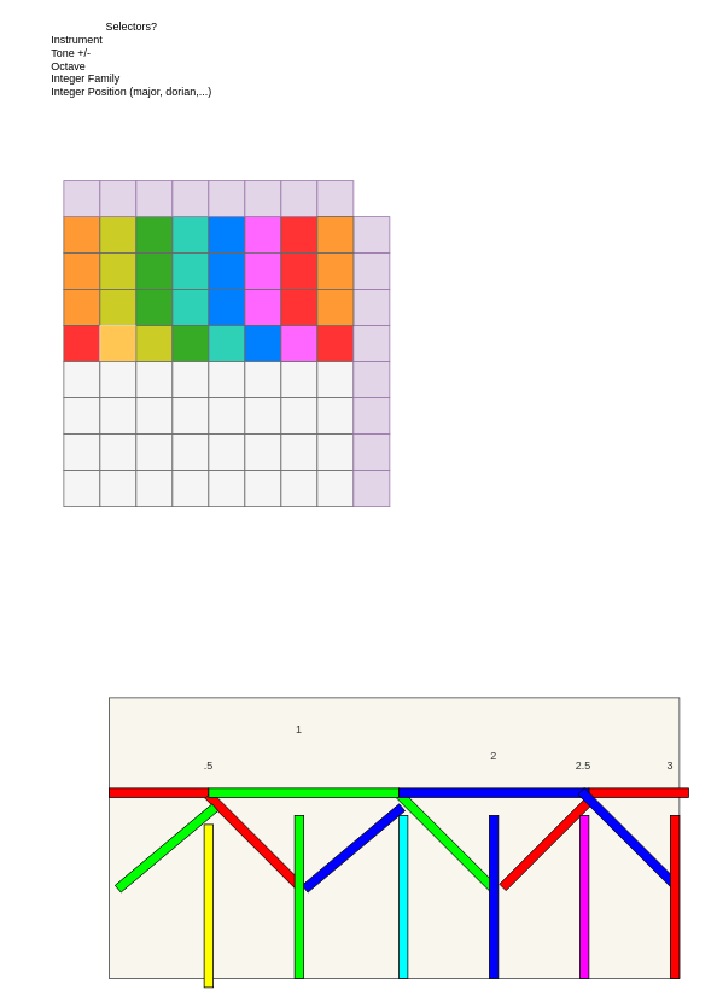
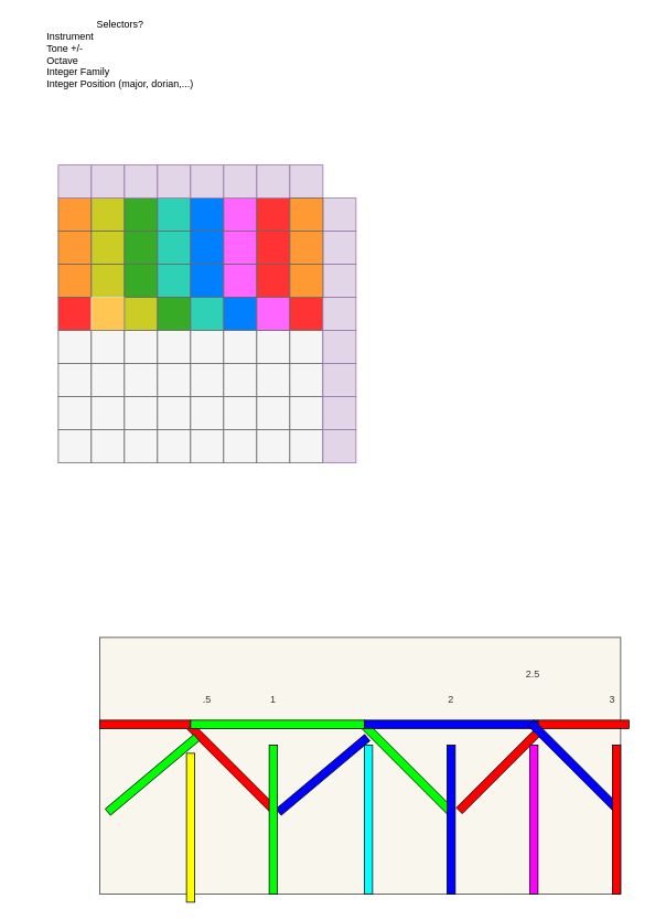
  <mxCell id="0" />
  <mxCell id="1" parent="0" />
  <mxCell id="2" value="" style="rounded=0;whiteSpace=wrap;html=1;fillColor=#FF9933;fontColor=#333333;strokeColor=#666666;" parent="1" vertex="1"><mxGeometry x="70" y="239" width="40" height="40" as="geometry" /></mxCell>
  <mxCell id="3" value="" style="rounded=0;whiteSpace=wrap;html=1;fillColor=#CCCC27;fontColor=#333333;strokeColor=#666666;" parent="1" vertex="1"><mxGeometry x="110" y="239" width="40" height="40" as="geometry" /></mxCell>
  <mxCell id="4" value="" style="rounded=0;whiteSpace=wrap;html=1;fillColor=#37AB26;fontColor=#333333;strokeColor=#666666;" parent="1" vertex="1"><mxGeometry x="150" y="239" width="40" height="40" as="geometry" /></mxCell>
  <mxCell id="5" value="" style="rounded=0;whiteSpace=wrap;html=1;fillColor=#2ED1B6;fontColor=#333333;strokeColor=#666666;" parent="1" vertex="1"><mxGeometry x="190" y="239" width="40" height="40" as="geometry" /></mxCell>
  <mxCell id="6" value="" style="rounded=0;whiteSpace=wrap;html=1;fillColor=#007FFF;fontColor=#333333;strokeColor=#666666;" parent="1" vertex="1"><mxGeometry x="230" y="239" width="40" height="40" as="geometry" /></mxCell>
  <mxCell id="7" value="" style="rounded=0;whiteSpace=wrap;html=1;fillColor=#FF66FF;fontColor=#333333;strokeColor=#666666;" parent="1" vertex="1"><mxGeometry x="270" y="239" width="40" height="41" as="geometry" /></mxCell>
  <mxCell id="8" value="" style="rounded=0;whiteSpace=wrap;html=1;fillColor=#FF3333;fontColor=#333333;strokeColor=#666666;" parent="1" vertex="1"><mxGeometry x="310" y="239" width="40" height="40" as="geometry" /></mxCell>
  <mxCell id="9" value="" style="rounded=0;whiteSpace=wrap;html=1;fillColor=#FF9933;fontColor=#333333;strokeColor=#666666;" parent="1" vertex="1"><mxGeometry x="70" y="279" width="40" height="40" as="geometry" /></mxCell>
  <mxCell id="10" value="" style="rounded=0;whiteSpace=wrap;html=1;fillColor=#CCCC27;fontColor=#333333;strokeColor=#666666;" parent="1" vertex="1"><mxGeometry x="110" y="279" width="40" height="40" as="geometry" /></mxCell>
  <mxCell id="11" value="" style="rounded=0;whiteSpace=wrap;html=1;fillColor=#37AB26;fontColor=#333333;strokeColor=#666666;" parent="1" vertex="1"><mxGeometry x="150" y="279" width="40" height="40" as="geometry" /></mxCell>
  <mxCell id="12" value="" style="rounded=0;whiteSpace=wrap;html=1;fillColor=#2ED1B6;fontColor=#333333;strokeColor=#666666;" parent="1" vertex="1"><mxGeometry x="190" y="279" width="40" height="40" as="geometry" /></mxCell>
  <mxCell id="13" value="" style="rounded=0;whiteSpace=wrap;html=1;fillColor=#007FFF;fontColor=#333333;strokeColor=#666666;" parent="1" vertex="1"><mxGeometry x="230" y="279" width="40" height="40" as="geometry" /></mxCell>
  <mxCell id="14" value="" style="rounded=0;whiteSpace=wrap;html=1;fillColor=#FF66FF;fontColor=#333333;strokeColor=#666666;" parent="1" vertex="1"><mxGeometry x="270" y="279" width="40" height="40" as="geometry" /></mxCell>
  <mxCell id="15" value="" style="rounded=0;whiteSpace=wrap;html=1;fillColor=#FF3333;fontColor=#333333;strokeColor=#666666;" parent="1" vertex="1"><mxGeometry x="310" y="279" width="40" height="40" as="geometry" /></mxCell>
  <mxCell id="16" value="" style="rounded=0;whiteSpace=wrap;html=1;fillColor=#FF9933;fontColor=#333333;strokeColor=#666666;" parent="1" vertex="1"><mxGeometry x="70" y="319" width="40" height="40" as="geometry" /></mxCell>
  <mxCell id="17" value="" style="rounded=0;whiteSpace=wrap;html=1;fillColor=#CCCC27;fontColor=#333333;strokeColor=#666666;" parent="1" vertex="1"><mxGeometry x="110" y="319" width="40" height="40" as="geometry" /></mxCell>
  <mxCell id="18" value="" style="rounded=0;whiteSpace=wrap;html=1;fillColor=#37AB26;fontColor=#333333;strokeColor=#666666;" parent="1" vertex="1"><mxGeometry x="150" y="319" width="40" height="40" as="geometry" /></mxCell>
  <mxCell id="19" value="" style="rounded=0;whiteSpace=wrap;html=1;fillColor=#2ED1B6;fontColor=#333333;strokeColor=#666666;" parent="1" vertex="1"><mxGeometry x="190" y="319" width="40" height="40" as="geometry" /></mxCell>
  <mxCell id="20" value="" style="rounded=0;whiteSpace=wrap;html=1;fillColor=#007FFF;fontColor=#333333;strokeColor=#666666;" parent="1" vertex="1"><mxGeometry x="230" y="319" width="40" height="40" as="geometry" /></mxCell>
  <mxCell id="21" value="" style="rounded=0;whiteSpace=wrap;html=1;fillColor=#FF66FF;fontColor=#333333;strokeColor=#666666;" parent="1" vertex="1"><mxGeometry x="270" y="319" width="40" height="40" as="geometry" /></mxCell>
  <mxCell id="22" value="" style="rounded=0;whiteSpace=wrap;html=1;fillColor=#FF3333;fontColor=#333333;strokeColor=#666666;" parent="1" vertex="1"><mxGeometry x="310" y="319" width="40" height="40" as="geometry" /></mxCell>
  <mxCell id="23" value="" style="rounded=0;whiteSpace=wrap;html=1;fillColor=#FF3333;fontColor=#333333;strokeColor=#666666;" parent="1" vertex="1"><mxGeometry x="70" y="359" width="40" height="40" as="geometry" /></mxCell>
  <mxCell id="24" value="" style="rounded=0;whiteSpace=wrap;html=1;fillColor=#FFC654;fontColor=#333333;strokeColor=#E6E6E6;" parent="1" vertex="1"><mxGeometry x="110" y="359" width="40" height="40" as="geometry" /></mxCell>
  <mxCell id="25" value="" style="rounded=0;whiteSpace=wrap;html=1;fillColor=#CCCC27;fontColor=#333333;strokeColor=#666666;" parent="1" vertex="1"><mxGeometry x="150" y="359" width="40" height="40" as="geometry" /></mxCell>
  <mxCell id="26" value="" style="rounded=0;whiteSpace=wrap;html=1;fillColor=#37AB26;fontColor=#333333;strokeColor=#666666;" parent="1" vertex="1"><mxGeometry x="190" y="359" width="40" height="40" as="geometry" /></mxCell>
  <mxCell id="27" value="" style="rounded=0;whiteSpace=wrap;html=1;fillColor=#2ED1B6;fontColor=#333333;strokeColor=#666666;" parent="1" vertex="1"><mxGeometry x="230" y="359" width="40" height="40" as="geometry" /></mxCell>
  <mxCell id="28" value="" style="rounded=0;whiteSpace=wrap;html=1;fillColor=#007FFF;fontColor=#333333;strokeColor=#666666;" parent="1" vertex="1"><mxGeometry x="270" y="359" width="40" height="40" as="geometry" /></mxCell>
  <mxCell id="29" value="" style="rounded=0;whiteSpace=wrap;html=1;fillColor=#FF66FF;fontColor=#333333;strokeColor=#666666;" parent="1" vertex="1"><mxGeometry x="310" y="359" width="40" height="40" as="geometry" /></mxCell>
  <mxCell id="30" value="" style="rounded=0;whiteSpace=wrap;html=1;fillColor=#FF3333;fontColor=#333333;strokeColor=#666666;" parent="1" vertex="1"><mxGeometry x="350" y="359" width="40" height="40" as="geometry" /></mxCell>
  <mxCell id="31" value="" style="rounded=0;whiteSpace=wrap;html=1;fillColor=#f5f5f5;fontColor=#333333;strokeColor=#666666;" parent="1" vertex="1"><mxGeometry x="70" y="399" width="40" height="40" as="geometry" /></mxCell>
  <mxCell id="32" value="" style="rounded=0;whiteSpace=wrap;html=1;fillColor=#f5f5f5;fontColor=#333333;strokeColor=#666666;" parent="1" vertex="1"><mxGeometry x="110" y="399" width="40" height="40" as="geometry" /></mxCell>
  <mxCell id="33" value="" style="rounded=0;whiteSpace=wrap;html=1;fillColor=#f5f5f5;fontColor=#333333;strokeColor=#666666;" parent="1" vertex="1"><mxGeometry x="150" y="399" width="40" height="40" as="geometry" /></mxCell>
  <mxCell id="34" value="" style="rounded=0;whiteSpace=wrap;html=1;fillColor=#f5f5f5;fontColor=#333333;strokeColor=#666666;" parent="1" vertex="1"><mxGeometry x="190" y="399" width="40" height="40" as="geometry" /></mxCell>
  <mxCell id="35" value="" style="rounded=0;whiteSpace=wrap;html=1;fillColor=#f5f5f5;fontColor=#333333;strokeColor=#666666;" parent="1" vertex="1"><mxGeometry x="230" y="399" width="40" height="40" as="geometry" /></mxCell>
  <mxCell id="36" value="" style="rounded=0;whiteSpace=wrap;html=1;fillColor=#f5f5f5;fontColor=#333333;strokeColor=#666666;" parent="1" vertex="1"><mxGeometry x="270" y="399" width="40" height="40" as="geometry" /></mxCell>
  <mxCell id="37" value="" style="rounded=0;whiteSpace=wrap;html=1;fillColor=#f5f5f5;fontColor=#333333;strokeColor=#666666;" parent="1" vertex="1"><mxGeometry x="310" y="399" width="40" height="40" as="geometry" /></mxCell>
  <mxCell id="38" value="" style="rounded=0;whiteSpace=wrap;html=1;fillColor=#f5f5f5;fontColor=#333333;strokeColor=#666666;" parent="1" vertex="1"><mxGeometry x="350" y="399" width="40" height="40" as="geometry" /></mxCell>
  <mxCell id="39" value="" style="rounded=0;whiteSpace=wrap;html=1;fillColor=#f5f5f5;fontColor=#333333;strokeColor=#666666;" parent="1" vertex="1"><mxGeometry x="70" y="439" width="40" height="40" as="geometry" /></mxCell>
  <mxCell id="40" value="" style="rounded=0;whiteSpace=wrap;html=1;fillColor=#f5f5f5;fontColor=#333333;strokeColor=#666666;" parent="1" vertex="1"><mxGeometry x="110" y="439" width="40" height="40" as="geometry" /></mxCell>
  <mxCell id="41" value="" style="rounded=0;whiteSpace=wrap;html=1;fillColor=#f5f5f5;fontColor=#333333;strokeColor=#666666;" parent="1" vertex="1"><mxGeometry x="150" y="439" width="40" height="40" as="geometry" /></mxCell>
  <mxCell id="42" value="" style="rounded=0;whiteSpace=wrap;html=1;fillColor=#f5f5f5;fontColor=#333333;strokeColor=#666666;" parent="1" vertex="1"><mxGeometry x="190" y="439" width="40" height="40" as="geometry" /></mxCell>
  <mxCell id="43" value="" style="rounded=0;whiteSpace=wrap;html=1;fillColor=#f5f5f5;fontColor=#333333;strokeColor=#666666;" parent="1" vertex="1"><mxGeometry x="230" y="439" width="40" height="40" as="geometry" /></mxCell>
  <mxCell id="44" value="" style="rounded=0;whiteSpace=wrap;html=1;fillColor=#f5f5f5;fontColor=#333333;strokeColor=#666666;" parent="1" vertex="1"><mxGeometry x="270" y="439" width="40" height="40" as="geometry" /></mxCell>
  <mxCell id="45" value="" style="rounded=0;whiteSpace=wrap;html=1;fillColor=#f5f5f5;fontColor=#333333;strokeColor=#666666;" parent="1" vertex="1"><mxGeometry x="310" y="439" width="40" height="40" as="geometry" /></mxCell>
  <mxCell id="46" value="" style="rounded=0;whiteSpace=wrap;html=1;fillColor=#f5f5f5;fontColor=#333333;strokeColor=#666666;" parent="1" vertex="1"><mxGeometry x="350" y="439" width="40" height="40" as="geometry" /></mxCell>
  <mxCell id="47" value="" style="rounded=0;whiteSpace=wrap;html=1;fillColor=#f5f5f5;fontColor=#333333;strokeColor=#666666;" parent="1" vertex="1"><mxGeometry x="70" y="479" width="40" height="40" as="geometry" /></mxCell>
  <mxCell id="48" value="" style="rounded=0;whiteSpace=wrap;html=1;fillColor=#f5f5f5;fontColor=#333333;strokeColor=#666666;" parent="1" vertex="1"><mxGeometry x="110" y="479" width="40" height="40" as="geometry" /></mxCell>
  <mxCell id="49" value="" style="rounded=0;whiteSpace=wrap;html=1;fillColor=#f5f5f5;fontColor=#333333;strokeColor=#666666;" parent="1" vertex="1"><mxGeometry x="150" y="479" width="40" height="40" as="geometry" /></mxCell>
  <mxCell id="50" value="" style="rounded=0;whiteSpace=wrap;html=1;fillColor=#f5f5f5;fontColor=#333333;strokeColor=#666666;" parent="1" vertex="1"><mxGeometry x="190" y="479" width="40" height="40" as="geometry" /></mxCell>
  <mxCell id="51" value="" style="rounded=0;whiteSpace=wrap;html=1;fillColor=#f5f5f5;fontColor=#333333;strokeColor=#666666;" parent="1" vertex="1"><mxGeometry x="230" y="479" width="40" height="40" as="geometry" /></mxCell>
  <mxCell id="52" value="" style="rounded=0;whiteSpace=wrap;html=1;fillColor=#f5f5f5;fontColor=#333333;strokeColor=#666666;" parent="1" vertex="1"><mxGeometry x="270" y="479" width="40" height="40" as="geometry" /></mxCell>
  <mxCell id="53" value="" style="rounded=0;whiteSpace=wrap;html=1;fillColor=#f5f5f5;fontColor=#333333;strokeColor=#666666;" parent="1" vertex="1"><mxGeometry x="310" y="479" width="40" height="40" as="geometry" /></mxCell>
  <mxCell id="54" value="" style="rounded=0;whiteSpace=wrap;html=1;fillColor=#f5f5f5;fontColor=#333333;strokeColor=#666666;" parent="1" vertex="1"><mxGeometry x="350" y="479" width="40" height="40" as="geometry" /></mxCell>
  <mxCell id="55" value="" style="rounded=0;whiteSpace=wrap;html=1;fillColor=#f5f5f5;fontColor=#333333;strokeColor=#666666;" parent="1" vertex="1"><mxGeometry x="70" y="519" width="40" height="40" as="geometry" /></mxCell>
  <mxCell id="56" value="" style="rounded=0;whiteSpace=wrap;html=1;fillColor=#f5f5f5;fontColor=#333333;strokeColor=#666666;" parent="1" vertex="1"><mxGeometry x="110" y="519" width="40" height="40" as="geometry" /></mxCell>
  <mxCell id="57" value="" style="rounded=0;whiteSpace=wrap;html=1;fillColor=#f5f5f5;fontColor=#333333;strokeColor=#666666;" parent="1" vertex="1"><mxGeometry x="150" y="519" width="40" height="40" as="geometry" /></mxCell>
  <mxCell id="58" value="" style="rounded=0;whiteSpace=wrap;html=1;fillColor=#f5f5f5;fontColor=#333333;strokeColor=#666666;" parent="1" vertex="1"><mxGeometry x="190" y="519" width="40" height="40" as="geometry" /></mxCell>
  <mxCell id="59" value="" style="rounded=0;whiteSpace=wrap;html=1;fillColor=#f5f5f5;fontColor=#333333;strokeColor=#666666;" parent="1" vertex="1"><mxGeometry x="230" y="519" width="40" height="40" as="geometry" /></mxCell>
  <mxCell id="60" value="" style="rounded=0;whiteSpace=wrap;html=1;fillColor=#f5f5f5;fontColor=#333333;strokeColor=#666666;" parent="1" vertex="1"><mxGeometry x="270" y="519" width="40" height="40" as="geometry" /></mxCell>
  <mxCell id="61" value="" style="rounded=0;whiteSpace=wrap;html=1;fillColor=#f5f5f5;fontColor=#333333;strokeColor=#666666;" parent="1" vertex="1"><mxGeometry x="310" y="519" width="40" height="40" as="geometry" /></mxCell>
  <mxCell id="62" value="" style="rounded=0;whiteSpace=wrap;html=1;fillColor=#f5f5f5;fontColor=#333333;strokeColor=#666666;" parent="1" vertex="1"><mxGeometry x="350" y="519" width="40" height="40" as="geometry" /></mxCell>
  <mxCell id="63" value="" style="rounded=0;whiteSpace=wrap;html=1;fillColor=#e1d5e7;strokeColor=#9673a6;" parent="1" vertex="1"><mxGeometry x="70" y="199" width="40" height="40" as="geometry" /></mxCell>
  <mxCell id="64" value="" style="rounded=0;whiteSpace=wrap;html=1;fillColor=#e1d5e7;strokeColor=#9673a6;" parent="1" vertex="1"><mxGeometry x="110" y="199" width="40" height="40" as="geometry" /></mxCell>
  <mxCell id="65" value="" style="rounded=0;whiteSpace=wrap;html=1;fillColor=#e1d5e7;strokeColor=#9673a6;" parent="1" vertex="1"><mxGeometry x="150" y="199" width="40" height="40" as="geometry" /></mxCell>
  <mxCell id="66" value="" style="rounded=0;whiteSpace=wrap;html=1;fillColor=#e1d5e7;strokeColor=#9673a6;" parent="1" vertex="1"><mxGeometry x="190" y="199" width="40" height="40" as="geometry" /></mxCell>
  <mxCell id="67" value="" style="rounded=0;whiteSpace=wrap;html=1;fillColor=#e1d5e7;strokeColor=#9673a6;" parent="1" vertex="1"><mxGeometry x="230" y="199" width="40" height="40" as="geometry" /></mxCell>
  <mxCell id="68" value="" style="rounded=0;whiteSpace=wrap;html=1;fillColor=#e1d5e7;strokeColor=#9673a6;" parent="1" vertex="1"><mxGeometry x="270" y="199" width="40" height="40" as="geometry" /></mxCell>
  <mxCell id="69" value="" style="rounded=0;whiteSpace=wrap;html=1;fillColor=#e1d5e7;strokeColor=#9673a6;" parent="1" vertex="1"><mxGeometry x="310" y="199" width="40" height="40" as="geometry" /></mxCell>
  <mxCell id="70" value="" style="rounded=0;whiteSpace=wrap;html=1;fillColor=#e1d5e7;strokeColor=#9673a6;" parent="1" vertex="1"><mxGeometry x="350" y="199" width="40" height="40" as="geometry" /></mxCell>
  <mxCell id="71" value="" style="rounded=0;whiteSpace=wrap;html=1;fillColor=#e1d5e7;strokeColor=#9673a6;" parent="1" vertex="1"><mxGeometry x="390" y="239" width="40" height="40" as="geometry" /></mxCell>
  <mxCell id="72" value="" style="rounded=0;whiteSpace=wrap;html=1;fillColor=#e1d5e7;strokeColor=#9673a6;" parent="1" vertex="1"><mxGeometry x="390" y="279" width="40" height="40" as="geometry" /></mxCell>
  <mxCell id="73" value="" style="rounded=0;whiteSpace=wrap;html=1;fillColor=#e1d5e7;strokeColor=#9673a6;" parent="1" vertex="1"><mxGeometry x="390" y="319" width="40" height="40" as="geometry" /></mxCell>
  <mxCell id="74" value="" style="rounded=0;whiteSpace=wrap;html=1;fillColor=#e1d5e7;strokeColor=#9673a6;" parent="1" vertex="1"><mxGeometry x="390" y="359" width="40" height="40" as="geometry" /></mxCell>
  <mxCell id="75" value="" style="rounded=0;whiteSpace=wrap;html=1;fillColor=#e1d5e7;strokeColor=#9673a6;" parent="1" vertex="1"><mxGeometry x="390" y="399" width="40" height="40" as="geometry" /></mxCell>
  <mxCell id="76" value="" style="rounded=0;whiteSpace=wrap;html=1;fillColor=#e1d5e7;strokeColor=#9673a6;" parent="1" vertex="1"><mxGeometry x="390" y="439" width="40" height="40" as="geometry" /></mxCell>
  <mxCell id="77" value="" style="rounded=0;whiteSpace=wrap;html=1;fillColor=#e1d5e7;strokeColor=#9673a6;" parent="1" vertex="1"><mxGeometry x="390" y="479" width="40" height="40" as="geometry" /></mxCell>
  <mxCell id="78" value="" style="rounded=0;whiteSpace=wrap;html=1;fillColor=#e1d5e7;strokeColor=#9673a6;" parent="1" vertex="1"><mxGeometry x="390" y="519" width="40" height="40" as="geometry" /></mxCell>
  <mxCell id="79" value="" style="rounded=0;whiteSpace=wrap;html=1;fillColor=#FF9933;fontColor=#333333;strokeColor=#666666;" parent="1" vertex="1"><mxGeometry x="350" y="239" width="40" height="40" as="geometry" /></mxCell>
  <mxCell id="80" value="" style="rounded=0;whiteSpace=wrap;html=1;fillColor=#FF9933;fontColor=#333333;strokeColor=#666666;" parent="1" vertex="1"><mxGeometry x="350" y="279" width="40" height="40" as="geometry" /></mxCell>
  <mxCell id="81" value="" style="rounded=0;whiteSpace=wrap;html=1;fillColor=#FF9933;fontColor=#333333;strokeColor=#666666;" parent="1" vertex="1"><mxGeometry x="350" y="319" width="40" height="40" as="geometry" /></mxCell>
  <mxCell id="82" value="Selectors?&lt;br&gt;&lt;div style=&quot;text-align: left;&quot;&gt;&lt;span style=&quot;background-color: initial;&quot;&gt;Instrument&lt;/span&gt;&lt;/div&gt;&lt;div style=&quot;text-align: left;&quot;&gt;&lt;span style=&quot;background-color: initial;&quot;&gt;Tone +/-&lt;/span&gt;&lt;/div&gt;&lt;div style=&quot;text-align: left;&quot;&gt;&lt;span style=&quot;background-color: initial;&quot;&gt;Octave&lt;/span&gt;&lt;/div&gt;&lt;div style=&quot;text-align: left;&quot;&gt;Integer Family&lt;/div&gt;&lt;div style=&quot;text-align: left;&quot;&gt;Integer Position (major, dorian,...)&lt;/div&gt;" style="text;html=1;strokeColor=none;fillColor=none;align=center;verticalAlign=middle;whiteSpace=wrap;rounded=0;" parent="1" vertex="1"><mxGeometry x="20" y="20" width="250" height="90" as="geometry" /></mxCell>
  <mxCell id="83" value="" style="rounded=0;whiteSpace=wrap;html=1;fillColor=#f9f7ed;strokeColor=#36393d;" vertex="1" parent="1"><mxGeometry x="120" y="770" width="630" height="310" as="geometry" /></mxCell>
  <mxCell id="84" value="" style="rounded=0;whiteSpace=wrap;html=1;fillColor=#FF0000;" vertex="1" parent="1"><mxGeometry x="120" y="870" width="110" height="10" as="geometry" /></mxCell>
  <mxCell id="85" value="" style="rounded=0;whiteSpace=wrap;html=1;fillColor=#FF0000;rotation=45;" vertex="1" parent="1"><mxGeometry x="208.2" y="924.35" width="146.46" height="10" as="geometry" /></mxCell>
  <mxCell id="86" value="" style="rounded=0;whiteSpace=wrap;html=1;fillColor=#FF0000;" vertex="1" parent="1"><mxGeometry x="650" y="870" width="110" height="10" as="geometry" /></mxCell>
  <mxCell id="87" value="" style="rounded=0;whiteSpace=wrap;html=1;fillColor=#FF0000;rotation=-45;" vertex="1" parent="1"><mxGeometry x="534.39" y="924.96" width="140" height="10" as="geometry" /></mxCell>
  <mxCell id="88" value="" style="rounded=0;whiteSpace=wrap;html=1;fillColor=#0000FF;rotation=-40;" vertex="1" parent="1"><mxGeometry x="320" y="931.1" width="140" height="10" as="geometry" /></mxCell>
  <mxCell id="89" value="" style="rounded=0;whiteSpace=wrap;html=1;fillColor=#00FF00;" vertex="1" parent="1"><mxGeometry x="230" y="870" width="210" height="10" as="geometry" /></mxCell>
  <mxCell id="90" value="" style="rounded=0;whiteSpace=wrap;html=1;fillColor=#00FF00;rotation=45;" vertex="1" parent="1"><mxGeometry x="420" y="924.35" width="146.46" height="10" as="geometry" /></mxCell>
  <mxCell id="91" value="" style="rounded=0;whiteSpace=wrap;html=1;fillColor=#00FF00;rotation=-40;" vertex="1" parent="1"><mxGeometry x="113.51" y="931.1" width="140" height="10" as="geometry" /></mxCell>
  <mxCell id="92" value="" style="rounded=0;whiteSpace=wrap;html=1;fillColor=#0000FF;" vertex="1" parent="1"><mxGeometry x="440" y="870" width="210" height="10" as="geometry" /></mxCell>
  <mxCell id="93" value="" style="rounded=0;whiteSpace=wrap;html=1;fillColor=#0000FF;rotation=45;" vertex="1" parent="1"><mxGeometry x="620" y="920" width="146.46" height="10" as="geometry" /></mxCell>
- <mxCell id="94" value=".5" style="text;html=1;strokeColor=none;fillColor=none;align=center;verticalAlign=middle;whiteSpace=wrap;rounded=0;fontColor=#333333;" vertex="1" parent="1"><mxGeometry x="200" y="830" width="60" height="30" as="geometry" /></mxCell>
- <mxCell id="95" value="1" style="text;html=1;strokeColor=none;fillColor=none;align=center;verticalAlign=middle;whiteSpace=wrap;rounded=0;fontColor=#333333;" vertex="1" parent="1"><mxGeometry x="300" y="790" width="60" height="30" as="geometry" /></mxCell>
- <mxCell id="96" value="2" style="text;html=1;strokeColor=none;fillColor=none;align=center;verticalAlign=middle;whiteSpace=wrap;rounded=0;fontColor=#333333;" vertex="1" parent="1"><mxGeometry x="515" y="820" width="60" height="30" as="geometry" /></mxCell>
- <mxCell id="97" value="2.5" style="text;html=1;strokeColor=none;fillColor=none;align=center;verticalAlign=middle;whiteSpace=wrap;rounded=0;fontColor=#333333;" vertex="1" parent="1"><mxGeometry x="614.39" y="830" width="60" height="30" as="geometry" /></mxCell>
+ <mxCell id="94" value=".5" style="text;html=1;strokeColor=none;fillColor=none;align=center;verticalAlign=middle;whiteSpace=wrap;rounded=0;fontColor=#333333;" vertex="1" parent="1"><mxGeometry x="220" y="830" width="60" height="30" as="geometry" /></mxCell>
+ <mxCell id="95" value="1" style="text;html=1;strokeColor=none;fillColor=none;align=center;verticalAlign=middle;whiteSpace=wrap;rounded=0;fontColor=#333333;" vertex="1" parent="1"><mxGeometry x="300" y="830" width="60" height="30" as="geometry" /></mxCell>
+ <mxCell id="96" value="2" style="text;html=1;strokeColor=none;fillColor=none;align=center;verticalAlign=middle;whiteSpace=wrap;rounded=0;fontColor=#333333;" vertex="1" parent="1"><mxGeometry x="515" y="830" width="60" height="30" as="geometry" /></mxCell>
+ <mxCell id="97" value="2.5" style="text;html=1;strokeColor=none;fillColor=none;align=center;verticalAlign=middle;whiteSpace=wrap;rounded=0;fontColor=#333333;" vertex="1" parent="1"><mxGeometry x="614.39" y="800" width="60" height="30" as="geometry" /></mxCell>
  <mxCell id="98" value="3" style="text;html=1;strokeColor=none;fillColor=none;align=center;verticalAlign=middle;whiteSpace=wrap;rounded=0;fontColor=#333333;" vertex="1" parent="1"><mxGeometry x="710" y="830" width="60" height="30" as="geometry" /></mxCell>
  <mxCell id="99" value="" style="rounded=0;whiteSpace=wrap;html=1;fontColor=#333333;fillColor=#FFFF00;" vertex="1" parent="1"><mxGeometry x="225" y="910" width="10" height="180" as="geometry" /></mxCell>
  <mxCell id="100" value="" style="rounded=0;whiteSpace=wrap;html=1;fontColor=#333333;fillColor=#00FF00;" vertex="1" parent="1"><mxGeometry x="325" y="900" width="10" height="180" as="geometry" /></mxCell>
  <mxCell id="101" value="" style="rounded=0;whiteSpace=wrap;html=1;fontColor=#333333;fillColor=#00FFFF;" vertex="1" parent="1"><mxGeometry x="440" y="900" width="10" height="180" as="geometry" /></mxCell>
  <mxCell id="102" value="" style="rounded=0;whiteSpace=wrap;html=1;fontColor=#333333;fillColor=#0000FF;" vertex="1" parent="1"><mxGeometry x="540" y="900" width="10" height="180" as="geometry" /></mxCell>
  <mxCell id="103" value="" style="rounded=0;whiteSpace=wrap;html=1;fontColor=#333333;fillColor=#FF00FF;" vertex="1" parent="1"><mxGeometry x="640" y="900" width="10" height="180" as="geometry" /></mxCell>
  <mxCell id="104" value="" style="rounded=0;whiteSpace=wrap;html=1;fontColor=#333333;fillColor=#FF0000;" vertex="1" parent="1"><mxGeometry x="740" y="900" width="10" height="180" as="geometry" /></mxCell>
